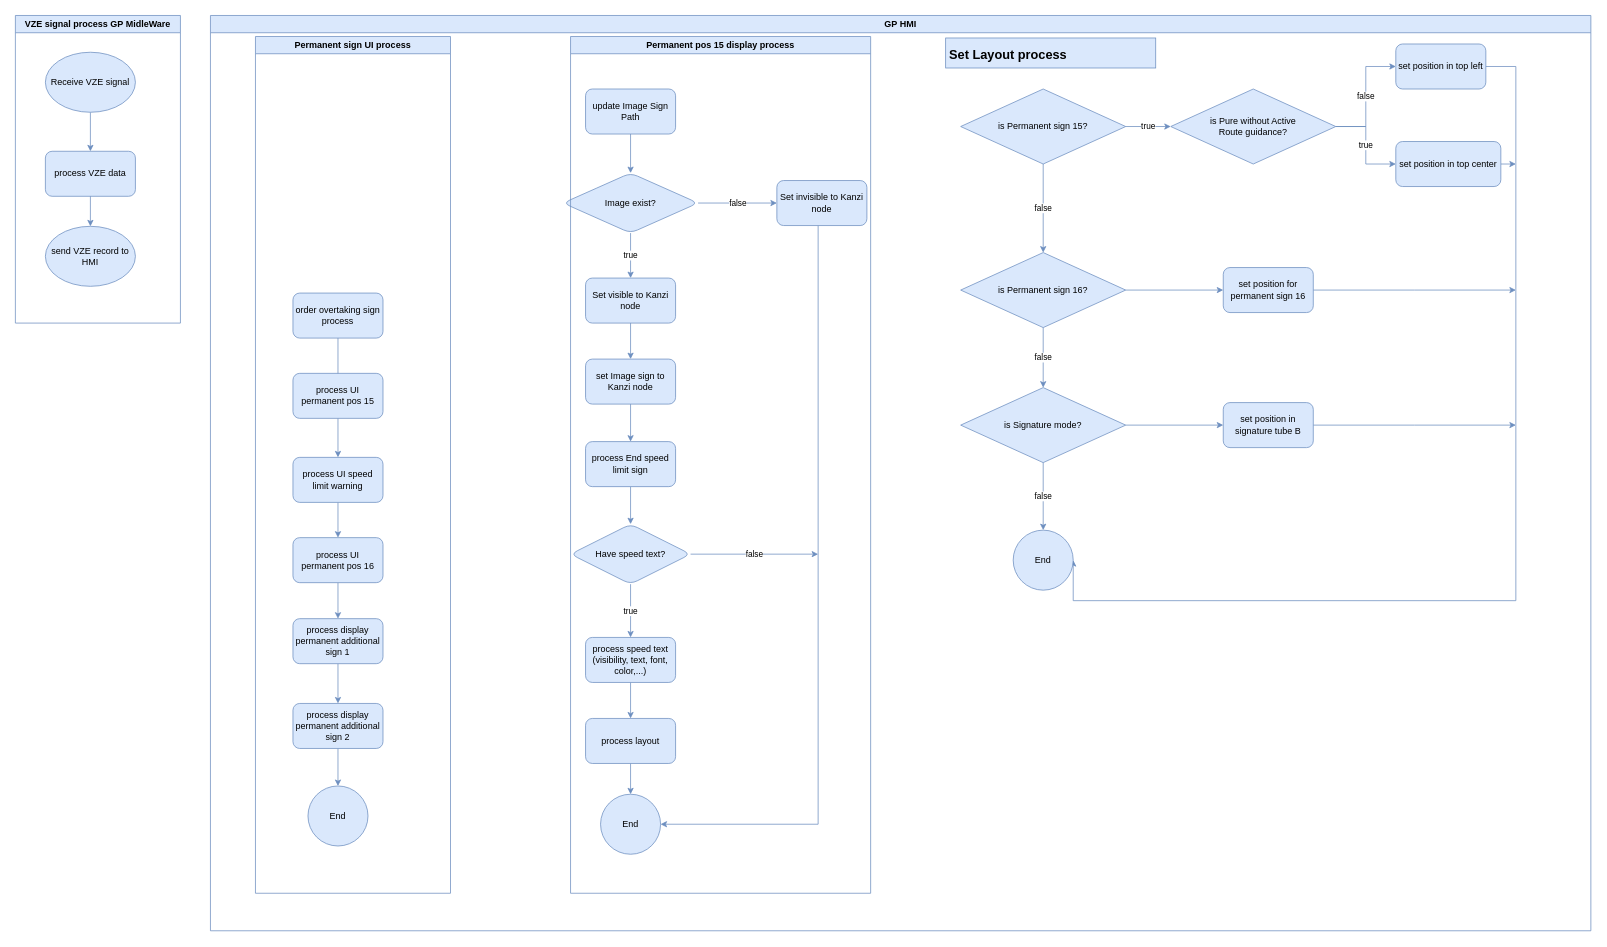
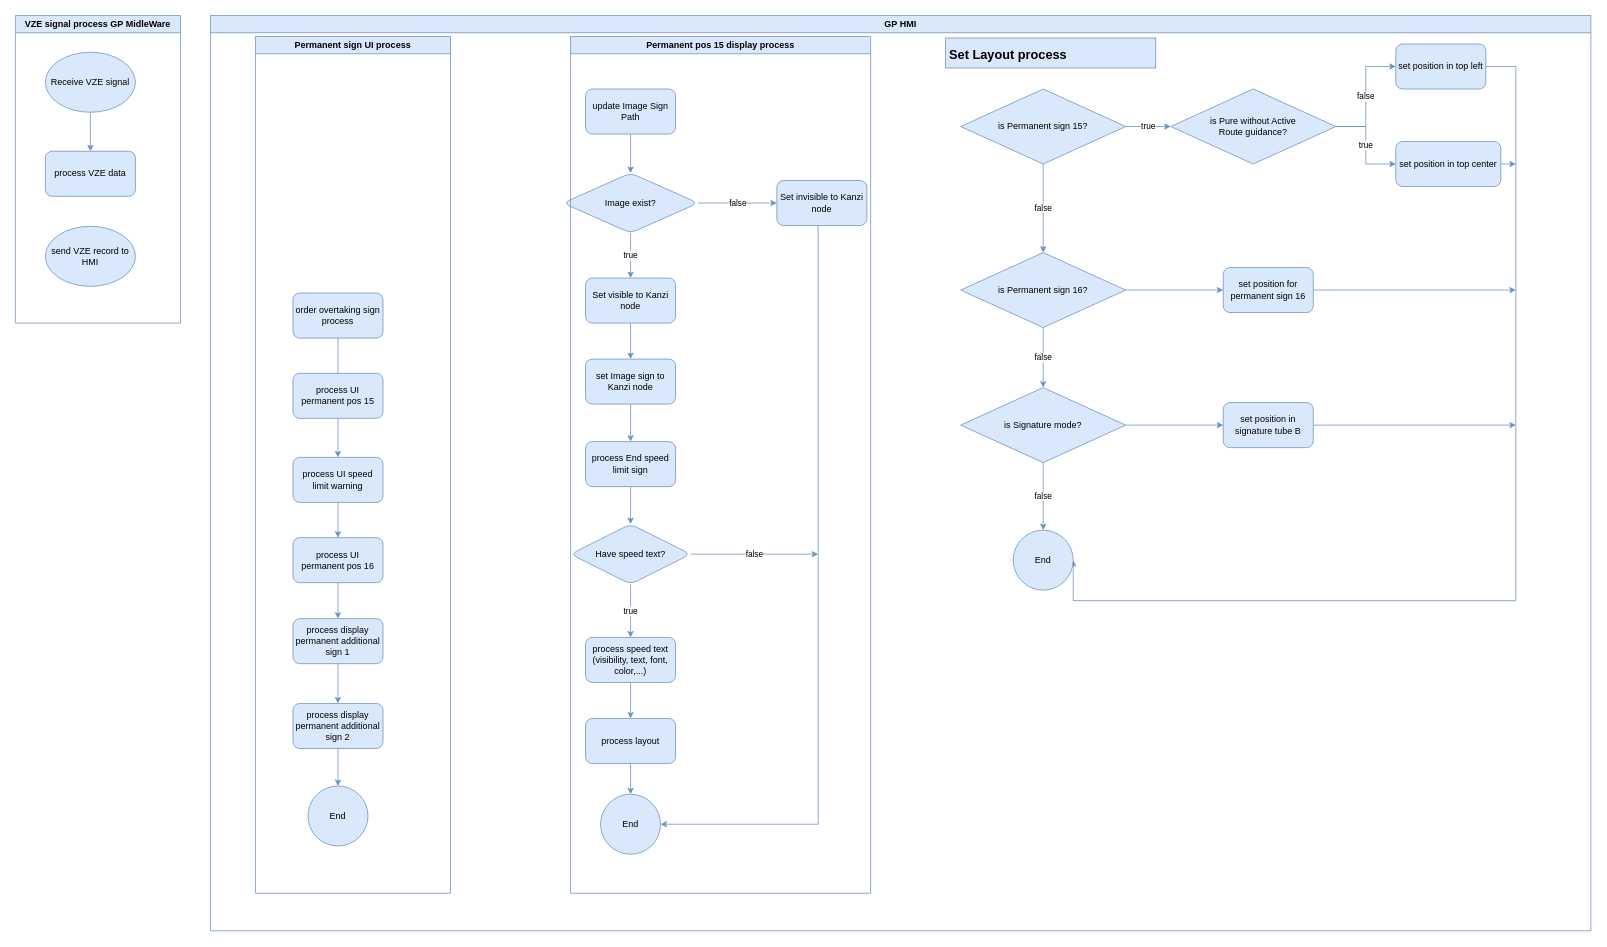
  <mxCell id="0" />
  <mxCell id="1" parent="0" />
  <mxCell id="2" value="" style="edgeStyle=orthogonalEdgeStyle;rounded=0;orthogonalLoop=1;jettySize=auto;html=1;fillColor=#dae8fc;strokeColor=#6c8ebf;" parent="1" source="3" target="17" edge="1"><mxGeometry relative="1" as="geometry" /></mxCell>
  <mxCell id="3" value="process UI permanent pos 16" style="whiteSpace=wrap;html=1;rounded=1;glass=0;strokeWidth=1;shadow=0;fillColor=#dae8fc;strokeColor=#6c8ebf;" parent="1" vertex="1"><mxGeometry x="390" y="716" width="120" height="60" as="geometry" /></mxCell>
  <mxCell id="4" value="End" style="ellipse;whiteSpace=wrap;html=1;aspect=fixed;fillColor=#dae8fc;strokeColor=#6c8ebf;" parent="1" vertex="1"><mxGeometry x="410" y="1047" width="80" height="80" as="geometry" /></mxCell>
  <mxCell id="5" value="" style="edgeStyle=orthogonalEdgeStyle;rounded=0;orthogonalLoop=1;jettySize=auto;html=1;fillColor=#dae8fc;strokeColor=#6c8ebf;" parent="1" source="6" target="15" edge="1"><mxGeometry relative="1" as="geometry" /></mxCell>
  <mxCell id="6" value="process UI permanent pos 15" style="rounded=1;whiteSpace=wrap;html=1;fillColor=#dae8fc;strokeColor=#6c8ebf;" parent="1" vertex="1"><mxGeometry x="390" y="497" width="120" height="60" as="geometry" /></mxCell>
  <mxCell id="7" value="&lt;h1&gt;&lt;span style=&quot;font-size: 17px;&quot;&gt;Set Layout process&lt;/span&gt;&lt;/h1&gt;" style="text;html=1;strokeColor=#6c8ebf;fillColor=#dae8fc;spacing=5;spacingTop=-20;whiteSpace=wrap;overflow=hidden;rounded=0;" parent="1" vertex="1"><mxGeometry x="1260" y="50" width="280" height="40" as="geometry" /></mxCell>
  <mxCell id="8" value="" style="edgeStyle=orthogonalEdgeStyle;rounded=0;orthogonalLoop=1;jettySize=auto;html=1;fillColor=#dae8fc;strokeColor=#6c8ebf;" parent="1" source="9" target="36" edge="1"><mxGeometry relative="1" as="geometry" /></mxCell>
  <mxCell id="9" value="set Image sign to Kanzi node" style="whiteSpace=wrap;html=1;rounded=1;glass=0;strokeWidth=1;shadow=0;fillColor=#dae8fc;strokeColor=#6c8ebf;" parent="1" vertex="1"><mxGeometry x="780" y="478" width="120" height="60" as="geometry" /></mxCell>
  <mxCell id="10" value="" style="edgeStyle=orthogonalEdgeStyle;rounded=0;orthogonalLoop=1;jettySize=auto;html=1;fillColor=#dae8fc;strokeColor=#6c8ebf;" parent="1" source="11" target="34" edge="1"><mxGeometry relative="1" as="geometry" /></mxCell>
  <mxCell id="11" value="process speed text&lt;br&gt;(visibility, text, font, color,...)" style="whiteSpace=wrap;html=1;rounded=1;glass=0;strokeWidth=1;shadow=0;fillColor=#dae8fc;strokeColor=#6c8ebf;" parent="1" vertex="1"><mxGeometry x="780" y="849" width="120" height="60" as="geometry" /></mxCell>
  <mxCell id="12" value="" style="edgeStyle=orthogonalEdgeStyle;rounded=0;orthogonalLoop=1;jettySize=auto;html=1;fillColor=#dae8fc;strokeColor=#6c8ebf;" parent="1" source="13" target="24" edge="1"><mxGeometry relative="1" as="geometry" /></mxCell>
  <mxCell id="13" value="update Image Sign Path" style="rounded=1;whiteSpace=wrap;html=1;fillColor=#dae8fc;strokeColor=#6c8ebf;" parent="1" vertex="1"><mxGeometry x="780" y="118" width="120" height="60" as="geometry" /></mxCell>
  <mxCell id="14" value="" style="edgeStyle=orthogonalEdgeStyle;rounded=0;orthogonalLoop=1;jettySize=auto;html=1;fillColor=#dae8fc;strokeColor=#6c8ebf;" parent="1" source="15" target="3" edge="1"><mxGeometry relative="1" as="geometry" /></mxCell>
  <mxCell id="15" value="process UI speed limit warning" style="whiteSpace=wrap;html=1;fillColor=#dae8fc;strokeColor=#6c8ebf;rounded=1;" parent="1" vertex="1"><mxGeometry x="390" y="609" width="120" height="60" as="geometry" /></mxCell>
  <mxCell id="16" value="" style="edgeStyle=orthogonalEdgeStyle;rounded=0;orthogonalLoop=1;jettySize=auto;html=1;fillColor=#dae8fc;strokeColor=#6c8ebf;" parent="1" source="17" target="19" edge="1"><mxGeometry relative="1" as="geometry" /></mxCell>
  <mxCell id="17" value="process display permanent additional sign 1" style="whiteSpace=wrap;html=1;rounded=1;glass=0;strokeWidth=1;shadow=0;fillColor=#dae8fc;strokeColor=#6c8ebf;" parent="1" vertex="1"><mxGeometry x="390" y="824" width="120" height="60" as="geometry" /></mxCell>
  <mxCell id="18" value="" style="edgeStyle=orthogonalEdgeStyle;rounded=0;orthogonalLoop=1;jettySize=auto;html=1;fillColor=#dae8fc;strokeColor=#6c8ebf;" parent="1" source="19" target="4" edge="1"><mxGeometry relative="1" as="geometry" /></mxCell>
  <mxCell id="19" value="process display permanent additional sign 2" style="whiteSpace=wrap;html=1;rounded=1;glass=0;strokeWidth=1;shadow=0;fillColor=#dae8fc;strokeColor=#6c8ebf;" parent="1" vertex="1"><mxGeometry x="390" y="937" width="120" height="60" as="geometry" /></mxCell>
  <mxCell id="20" value="" style="edgeStyle=orthogonalEdgeStyle;rounded=0;orthogonalLoop=1;jettySize=auto;html=1;fillColor=#dae8fc;strokeColor=#6c8ebf;endArrow=none;" parent="1" source="21" target="6" edge="1"><mxGeometry relative="1" as="geometry" /></mxCell>
  <mxCell id="21" value="order overtaking sign process" style="rounded=1;whiteSpace=wrap;html=1;fillColor=#dae8fc;strokeColor=#6c8ebf;" parent="1" vertex="1"><mxGeometry x="390" y="390" width="120" height="60" as="geometry" /></mxCell>
  <mxCell id="22" value="true" style="edgeStyle=orthogonalEdgeStyle;rounded=0;orthogonalLoop=1;jettySize=auto;html=1;fillColor=#dae8fc;strokeColor=#6c8ebf;" parent="1" source="24" target="27" edge="1"><mxGeometry relative="1" as="geometry" /></mxCell>
  <mxCell id="23" value="false" style="edgeStyle=orthogonalEdgeStyle;rounded=0;orthogonalLoop=1;jettySize=auto;html=1;entryX=0;entryY=0.5;entryDx=0;entryDy=0;fillColor=#dae8fc;strokeColor=#6c8ebf;" parent="1" source="24" target="29" edge="1"><mxGeometry relative="1" as="geometry" /></mxCell>
  <mxCell id="24" value="Image exist?" style="rhombus;whiteSpace=wrap;html=1;fillColor=#dae8fc;strokeColor=#6c8ebf;rounded=1;" parent="1" vertex="1"><mxGeometry x="750" y="230" width="180" height="80" as="geometry" /></mxCell>
  <mxCell id="25" value="End" style="ellipse;whiteSpace=wrap;html=1;aspect=fixed;fillColor=#dae8fc;strokeColor=#6c8ebf;" parent="1" vertex="1"><mxGeometry x="800" y="1058" width="80" height="80" as="geometry" /></mxCell>
  <mxCell id="26" value="" style="edgeStyle=orthogonalEdgeStyle;rounded=0;orthogonalLoop=1;jettySize=auto;html=1;fillColor=#dae8fc;strokeColor=#6c8ebf;" parent="1" source="27" target="9" edge="1"><mxGeometry relative="1" as="geometry" /></mxCell>
  <mxCell id="27" value="Set visible to Kanzi node" style="whiteSpace=wrap;html=1;fillColor=#dae8fc;strokeColor=#6c8ebf;rounded=1;" parent="1" vertex="1"><mxGeometry x="780" y="370" width="120" height="60" as="geometry" /></mxCell>
  <mxCell id="28" style="edgeStyle=orthogonalEdgeStyle;rounded=0;orthogonalLoop=1;jettySize=auto;html=1;entryX=1;entryY=0.5;entryDx=0;entryDy=0;fillColor=#dae8fc;strokeColor=#6c8ebf;" parent="1" source="29" target="25" edge="1"><mxGeometry relative="1" as="geometry"><Array as="points"><mxPoint x="1090" y="1098" /></Array></mxGeometry></mxCell>
  <mxCell id="29" value="Set invisible to Kanzi node" style="whiteSpace=wrap;html=1;fillColor=#dae8fc;strokeColor=#6c8ebf;rounded=1;" parent="1" vertex="1"><mxGeometry x="1035" y="240" width="120" height="60" as="geometry" /></mxCell>
  <mxCell id="30" value="true" style="edgeStyle=orthogonalEdgeStyle;rounded=0;orthogonalLoop=1;jettySize=auto;html=1;entryX=0.5;entryY=0;entryDx=0;entryDy=0;fillColor=#dae8fc;strokeColor=#6c8ebf;" parent="1" source="32" target="11" edge="1"><mxGeometry relative="1" as="geometry" /></mxCell>
  <mxCell id="31" value="false" style="edgeStyle=orthogonalEdgeStyle;rounded=0;orthogonalLoop=1;jettySize=auto;html=1;fillColor=#dae8fc;strokeColor=#6c8ebf;" parent="1" source="32" edge="1"><mxGeometry relative="1" as="geometry"><mxPoint x="1090" y="738" as="targetPoint" /></mxGeometry></mxCell>
  <mxCell id="32" value="Have speed text?" style="rhombus;whiteSpace=wrap;html=1;fillColor=#dae8fc;strokeColor=#6c8ebf;rounded=1;glass=0;strokeWidth=1;shadow=0;" parent="1" vertex="1"><mxGeometry x="760" y="698" width="160" height="80" as="geometry" /></mxCell>
  <mxCell id="33" value="" style="edgeStyle=orthogonalEdgeStyle;rounded=0;orthogonalLoop=1;jettySize=auto;html=1;fillColor=#dae8fc;strokeColor=#6c8ebf;" parent="1" source="34" target="25" edge="1"><mxGeometry relative="1" as="geometry" /></mxCell>
  <mxCell id="34" value="process layout" style="whiteSpace=wrap;html=1;fillColor=#dae8fc;strokeColor=#6c8ebf;rounded=1;glass=0;strokeWidth=1;shadow=0;" parent="1" vertex="1"><mxGeometry x="780" y="957" width="120" height="60" as="geometry" /></mxCell>
  <mxCell id="35" style="edgeStyle=orthogonalEdgeStyle;rounded=0;orthogonalLoop=1;jettySize=auto;html=1;entryX=0.5;entryY=0;entryDx=0;entryDy=0;fillColor=#dae8fc;strokeColor=#6c8ebf;" parent="1" source="36" target="32" edge="1"><mxGeometry relative="1" as="geometry" /></mxCell>
  <mxCell id="36" value="process End speed limit sign" style="whiteSpace=wrap;html=1;rounded=1;glass=0;strokeWidth=1;shadow=0;fillColor=#dae8fc;strokeColor=#6c8ebf;" parent="1" vertex="1"><mxGeometry x="780" y="588" width="120" height="60" as="geometry" /></mxCell>
  <mxCell id="37" value="true" style="edgeStyle=orthogonalEdgeStyle;rounded=0;orthogonalLoop=1;jettySize=auto;html=1;fillColor=#dae8fc;strokeColor=#6c8ebf;" parent="1" source="39" target="46" edge="1"><mxGeometry relative="1" as="geometry" /></mxCell>
  <mxCell id="38" value="false" style="edgeStyle=orthogonalEdgeStyle;rounded=0;orthogonalLoop=1;jettySize=auto;html=1;fillColor=#dae8fc;strokeColor=#6c8ebf;" parent="1" source="39" target="49" edge="1"><mxGeometry relative="1" as="geometry" /></mxCell>
  <mxCell id="39" value="is Permanent sign 15?" style="rhombus;whiteSpace=wrap;html=1;fillColor=#dae8fc;strokeColor=#6c8ebf;" parent="1" vertex="1"><mxGeometry x="1280" y="118" width="220" height="100" as="geometry" /></mxCell>
  <mxCell id="40" style="edgeStyle=orthogonalEdgeStyle;rounded=0;orthogonalLoop=1;jettySize=auto;html=1;entryX=1;entryY=0.5;entryDx=0;entryDy=0;fillColor=#dae8fc;strokeColor=#6c8ebf;" parent="1" source="41" target="57" edge="1"><mxGeometry relative="1" as="geometry"><Array as="points"><mxPoint x="2020" y="88" /><mxPoint x="2020" y="800" /></Array></mxGeometry></mxCell>
  <mxCell id="41" value="set position in top left" style="rounded=1;whiteSpace=wrap;html=1;fillColor=#dae8fc;strokeColor=#6c8ebf;" parent="1" vertex="1"><mxGeometry x="1860" y="58" width="120" height="60" as="geometry" /></mxCell>
  <mxCell id="42" style="edgeStyle=orthogonalEdgeStyle;rounded=0;orthogonalLoop=1;jettySize=auto;html=1;fillColor=#dae8fc;strokeColor=#6c8ebf;" parent="1" source="43" edge="1"><mxGeometry relative="1" as="geometry"><mxPoint x="2020" y="218" as="targetPoint" /></mxGeometry></mxCell>
  <mxCell id="43" value="set position in top center" style="rounded=1;whiteSpace=wrap;html=1;fillColor=#dae8fc;strokeColor=#6c8ebf;" parent="1" vertex="1"><mxGeometry x="1860" y="188" width="140" height="60" as="geometry" /></mxCell>
  <mxCell id="44" value="false" style="edgeStyle=orthogonalEdgeStyle;rounded=0;orthogonalLoop=1;jettySize=auto;html=1;entryX=0;entryY=0.5;entryDx=0;entryDy=0;fillColor=#dae8fc;strokeColor=#6c8ebf;" parent="1" source="46" target="41" edge="1"><mxGeometry relative="1" as="geometry" /></mxCell>
  <mxCell id="45" value="true" style="edgeStyle=orthogonalEdgeStyle;rounded=0;orthogonalLoop=1;jettySize=auto;html=1;entryX=0;entryY=0.5;entryDx=0;entryDy=0;fillColor=#dae8fc;strokeColor=#6c8ebf;" parent="1" source="46" target="43" edge="1"><mxGeometry relative="1" as="geometry" /></mxCell>
  <mxCell id="46" value="is Pure without Active&lt;br&gt;Route guidance?" style="rhombus;whiteSpace=wrap;html=1;fillColor=#dae8fc;strokeColor=#6c8ebf;" parent="1" vertex="1"><mxGeometry x="1560" y="118" width="220" height="100" as="geometry" /></mxCell>
  <mxCell id="47" style="edgeStyle=orthogonalEdgeStyle;rounded=0;orthogonalLoop=1;jettySize=auto;html=1;entryX=0;entryY=0.5;entryDx=0;entryDy=0;fillColor=#dae8fc;strokeColor=#6c8ebf;" parent="1" source="49" target="51" edge="1"><mxGeometry relative="1" as="geometry" /></mxCell>
  <mxCell id="48" value="false" style="edgeStyle=orthogonalEdgeStyle;rounded=0;orthogonalLoop=1;jettySize=auto;html=1;fillColor=#dae8fc;strokeColor=#6c8ebf;" parent="1" source="49" target="54" edge="1"><mxGeometry relative="1" as="geometry" /></mxCell>
  <mxCell id="49" value="is Permanent sign 16?" style="rhombus;whiteSpace=wrap;html=1;fillColor=#dae8fc;strokeColor=#6c8ebf;" parent="1" vertex="1"><mxGeometry x="1280" y="336" width="220" height="100" as="geometry" /></mxCell>
  <mxCell id="50" style="edgeStyle=orthogonalEdgeStyle;rounded=0;orthogonalLoop=1;jettySize=auto;html=1;fillColor=#dae8fc;strokeColor=#6c8ebf;" parent="1" source="51" edge="1"><mxGeometry relative="1" as="geometry"><mxPoint x="2020" y="386" as="targetPoint" /></mxGeometry></mxCell>
  <mxCell id="51" value="set position for permanent sign 16" style="rounded=1;whiteSpace=wrap;html=1;fillColor=#dae8fc;strokeColor=#6c8ebf;" parent="1" vertex="1"><mxGeometry x="1630" y="356" width="120" height="60" as="geometry" /></mxCell>
  <mxCell id="52" value="" style="edgeStyle=orthogonalEdgeStyle;rounded=0;orthogonalLoop=1;jettySize=auto;html=1;fillColor=#dae8fc;strokeColor=#6c8ebf;" parent="1" source="54" target="56" edge="1"><mxGeometry relative="1" as="geometry" /></mxCell>
  <mxCell id="53" value="false" style="edgeStyle=orthogonalEdgeStyle;rounded=0;orthogonalLoop=1;jettySize=auto;html=1;fillColor=#dae8fc;strokeColor=#6c8ebf;" parent="1" source="54" target="57" edge="1"><mxGeometry relative="1" as="geometry" /></mxCell>
  <mxCell id="54" value="is Signature mode?" style="rhombus;whiteSpace=wrap;html=1;fillColor=#dae8fc;strokeColor=#6c8ebf;" parent="1" vertex="1"><mxGeometry x="1280" y="516" width="220" height="100" as="geometry" /></mxCell>
  <mxCell id="55" style="edgeStyle=orthogonalEdgeStyle;rounded=0;orthogonalLoop=1;jettySize=auto;html=1;fillColor=#dae8fc;strokeColor=#6c8ebf;" parent="1" source="56" edge="1"><mxGeometry relative="1" as="geometry"><mxPoint x="2020" y="566" as="targetPoint" /></mxGeometry></mxCell>
  <mxCell id="56" value="set position in signature tube B" style="rounded=1;whiteSpace=wrap;html=1;fillColor=#dae8fc;strokeColor=#6c8ebf;" parent="1" vertex="1"><mxGeometry x="1630" y="536" width="120" height="60" as="geometry" /></mxCell>
  <mxCell id="57" value="End" style="ellipse;whiteSpace=wrap;html=1;fillColor=#dae8fc;strokeColor=#6c8ebf;" parent="1" vertex="1"><mxGeometry x="1350" y="706" width="80" height="80" as="geometry" /></mxCell>
  <mxCell id="58" value="GP HMI" style="swimlane;whiteSpace=wrap;html=1;fillColor=#dae8fc;strokeColor=#6c8ebf;" vertex="1" parent="1"><mxGeometry x="280" y="20" width="1840" height="1220" as="geometry" /></mxCell>
  <mxCell id="59" value="Permanent sign UI process" style="swimlane;whiteSpace=wrap;html=1;fillColor=#dae8fc;strokeColor=#6c8ebf;" vertex="1" parent="58"><mxGeometry x="60" y="28" width="260" height="1142" as="geometry" /></mxCell>
  <mxCell id="60" value="Permanent pos 15 display process" style="swimlane;whiteSpace=wrap;html=1;fillColor=#dae8fc;strokeColor=#6c8ebf;" vertex="1" parent="58"><mxGeometry x="480" y="28" width="400" height="1142" as="geometry" /></mxCell>
  <mxCell id="61" value="VZE signal process GP MidleWare" style="swimlane;whiteSpace=wrap;html=1;fillColor=#dae8fc;strokeColor=#6c8ebf;" vertex="1" parent="1"><mxGeometry x="20" y="20" width="220" height="410" as="geometry"><mxRectangle x="-250" y="-70" width="230" height="30" as="alternateBounds" /></mxGeometry></mxCell>
  <mxCell id="62" value="process VZE data" style="whiteSpace=wrap;html=1;fillColor=#dae8fc;strokeColor=#6c8ebf;rounded=1;" vertex="1" parent="61"><mxGeometry x="40" y="181" width="120" height="60" as="geometry" /></mxCell>
  <mxCell id="63" value="send VZE record to HMI" style="ellipse;whiteSpace=wrap;html=1;fillColor=#dae8fc;strokeColor=#6c8ebf;" vertex="1" parent="61"><mxGeometry x="40" y="281" width="120" height="80" as="geometry" /></mxCell>
- <mxCell id="64" value="" style="edgeStyle=orthogonalEdgeStyle;rounded=0;orthogonalLoop=1;jettySize=auto;html=1;fillColor=#dae8fc;strokeColor=#6c8ebf;" edge="1" parent="61" source="62" target="63"><mxGeometry relative="1" as="geometry" /></mxCell>
  <mxCell id="65" value="" style="edgeStyle=orthogonalEdgeStyle;rounded=0;orthogonalLoop=1;jettySize=auto;html=1;fillColor=#dae8fc;strokeColor=#6c8ebf;" edge="1" parent="61" source="66" target="62"><mxGeometry relative="1" as="geometry" /></mxCell>
  <mxCell id="66" value="Receive VZE signal" style="ellipse;whiteSpace=wrap;html=1;fillColor=#dae8fc;strokeColor=#6c8ebf;" vertex="1" parent="61"><mxGeometry x="40" y="49" width="120" height="80" as="geometry" /></mxCell>
